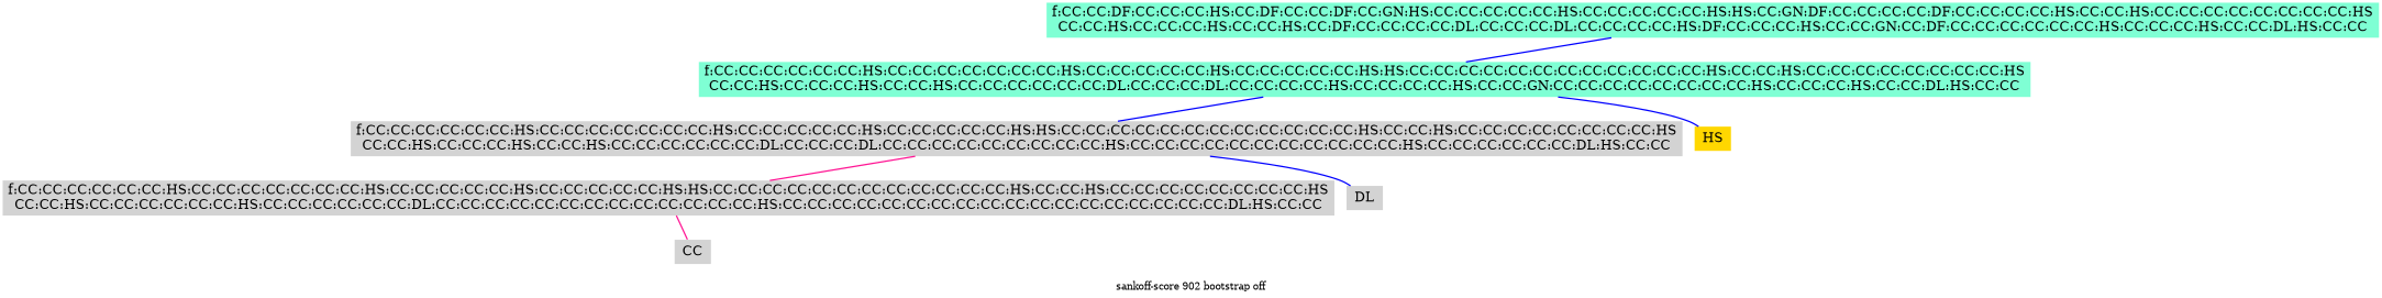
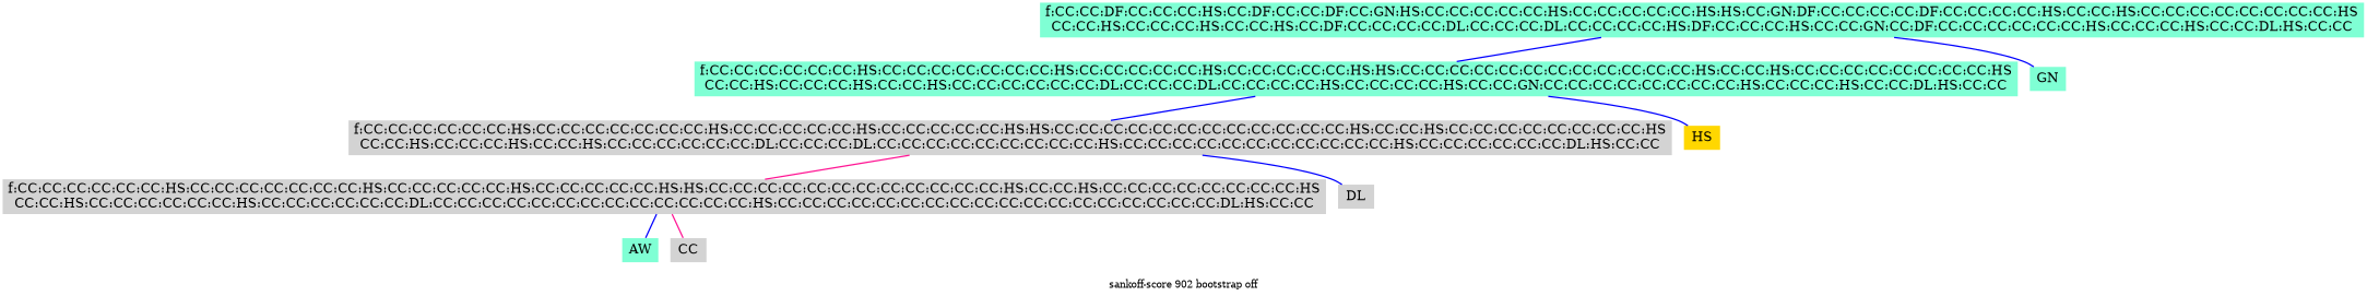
  graph {
    label="sankoff-score 902 bootstrap off"
    node [fillcolor=aquamarine fontsize=20 shape=plaintext style=filled]
    edge [color=blue style=bold]
+   n1 [label=AW]
    n2 [fillcolor=lightgrey label=CC]
    n3 [fillcolor=lightgrey label="f:CC:CC:CC:CC:CC:CC:HS:CC:CC:CC:CC:CC:CC:CC:HS:CC:CC:CC:CC:CC:HS:CC:CC:CC:CC:CC:HS:HS:CC:CC:CC:CC:CC:CC:CC:CC:CC:CC:CC:CC:HS:CC:CC:HS:CC:CC:CC:CC:CC:CC:CC:CC:HS\nCC:CC:HS:CC:CC:CC:CC:CC:CC:HS:CC:CC:CC:CC:CC:CC:DL:CC:CC:CC:CC:CC:CC:CC:CC:CC:CC:CC:CC:CC:HS:CC:CC:CC:CC:CC:CC:CC:CC:CC:CC:CC:CC:CC:CC:CC:CC:CC:CC:DL:HS:CC:CC"]
    n4 [fillcolor=lightgrey label=DL]
    n5 [fillcolor=lightgrey label="f:CC:CC:CC:CC:CC:CC:HS:CC:CC:CC:CC:CC:CC:CC:HS:CC:CC:CC:CC:CC:HS:CC:CC:CC:CC:CC:HS:HS:CC:CC:CC:CC:CC:CC:CC:CC:CC:CC:CC:CC:HS:CC:CC:HS:CC:CC:CC:CC:CC:CC:CC:CC:HS\nCC:CC:HS:CC:CC:CC:HS:CC:CC:HS:CC:CC:CC:CC:CC:CC:DL:CC:CC:CC:DL:CC:CC:CC:CC:CC:CC:CC:CC:CC:HS:CC:CC:CC:CC:CC:CC:CC:CC:CC:CC:CC:HS:CC:CC:CC:CC:CC:CC:DL:HS:CC:CC"]
    n6 [fillcolor=gold label=HS]
    n7 [label="f:CC:CC:CC:CC:CC:CC:HS:CC:CC:CC:CC:CC:CC:CC:HS:CC:CC:CC:CC:CC:HS:CC:CC:CC:CC:CC:HS:HS:CC:CC:CC:CC:CC:CC:CC:CC:CC:CC:CC:CC:HS:CC:CC:HS:CC:CC:CC:CC:CC:CC:CC:CC:HS\nCC:CC:HS:CC:CC:CC:HS:CC:CC:HS:CC:CC:CC:CC:CC:CC:DL:CC:CC:CC:DL:CC:CC:CC:CC:HS:CC:CC:CC:CC:HS:CC:CC:GN:CC:CC:CC:CC:CC:CC:CC:CC:HS:CC:CC:CC:HS:CC:CC:DL:HS:CC:CC"]
+   n8 [label=GN]
    n9 [label="f:CC:CC:DF:CC:CC:CC:HS:CC:DF:CC:CC:DF:CC:GN:HS:CC:CC:CC:CC:CC:HS:CC:CC:CC:CC:CC:HS:HS:CC:GN:DF:CC:CC:CC:CC:DF:CC:CC:CC:CC:HS:CC:CC:HS:CC:CC:CC:CC:CC:CC:CC:CC:HS\nCC:CC:HS:CC:CC:CC:HS:CC:CC:HS:CC:DF:CC:CC:CC:CC:DL:CC:CC:CC:DL:CC:CC:CC:CC:HS:DF:CC:CC:CC:HS:CC:CC:GN:CC:DF:CC:CC:CC:CC:CC:CC:HS:CC:CC:CC:HS:CC:CC:DL:HS:CC:CC"]
+   n3 -- n1
    n3 -- n2 [color=deeppink]
    n5 -- n3 [color=deeppink]
    n5 -- n4
    n7 -- n5
    n7 -- n6
    n9 -- n7
+   n9 -- n8
  }
